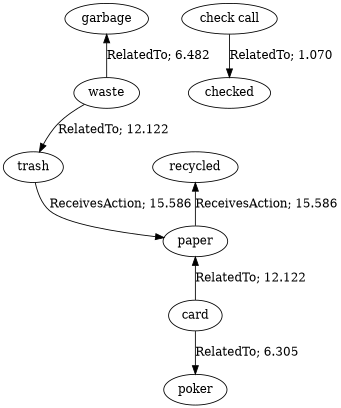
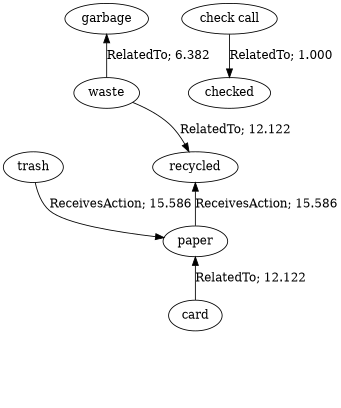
  digraph {
    edge [dir=forward]
    n1 [label=garbage]
    n2 [label=waste]
    n3 [label=trash]
    n4 [label=paper]
    n5 [label=recycled]
    n6 [label=card]
-   n7 [label=poker]
    n8 [label="check call"]
    n9 [label=checked]
-   n1 -> n2 [dir=back label="RelatedTo; 6.482" weight=6.382]
-   n2 -> n3 [label="RelatedTo; 12.122" weight=12.122]
+   n1 -> n2 [dir=back label="RelatedTo; 6.382" weight=6.382]
+   n2 -> n5 [label="RelatedTo; 12.122" weight=12.122]
    n3 -> n4 [label="ReceivesAction; 15.586" weight=15.586]
    n4 -> n6 [dir=back label="RelatedTo; 12.122" weight=24.405]
    n5 -> n4 [dir=back label="ReceivesAction; 15.586" weight=17.586]
-   n6 -> n7 [label="RelatedTo; 6.305" weight=6.305]
-   n8 -> n9 [label="RelatedTo; 1.070" weight=1.000]
+   n8 -> n9 [label="RelatedTo; 1.000" weight=1.000]
  }
